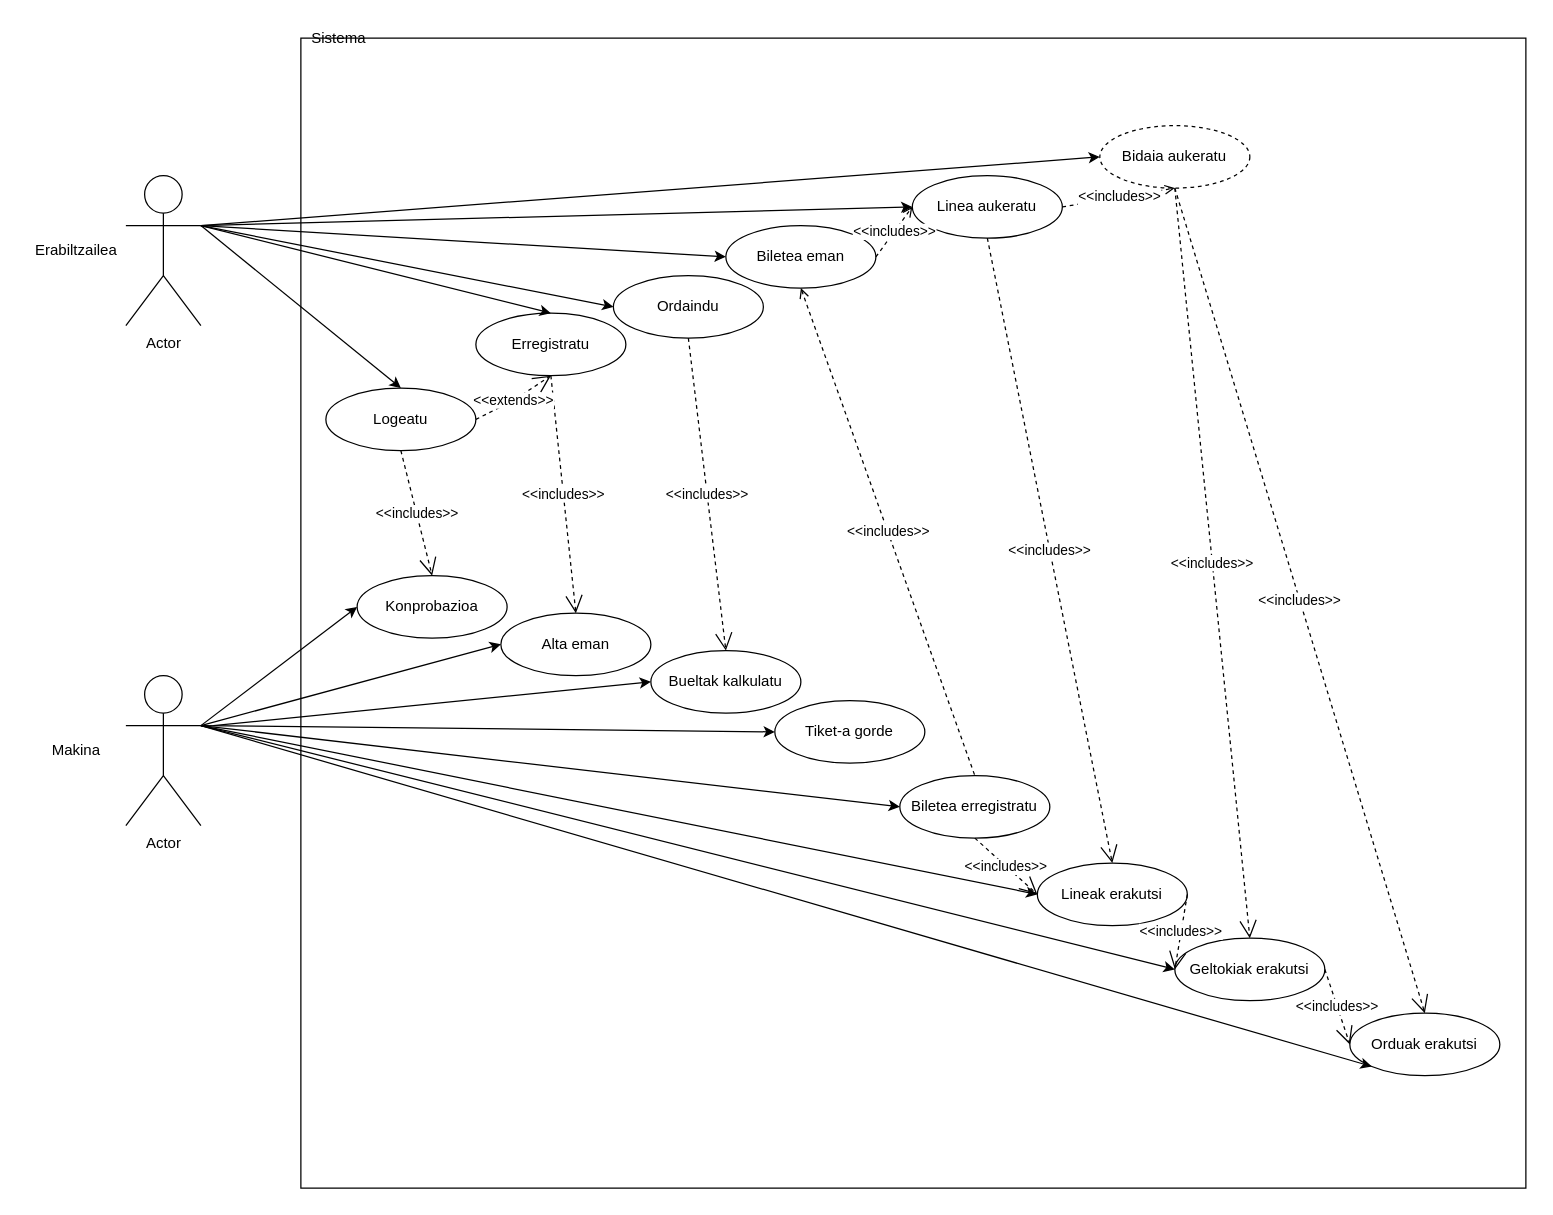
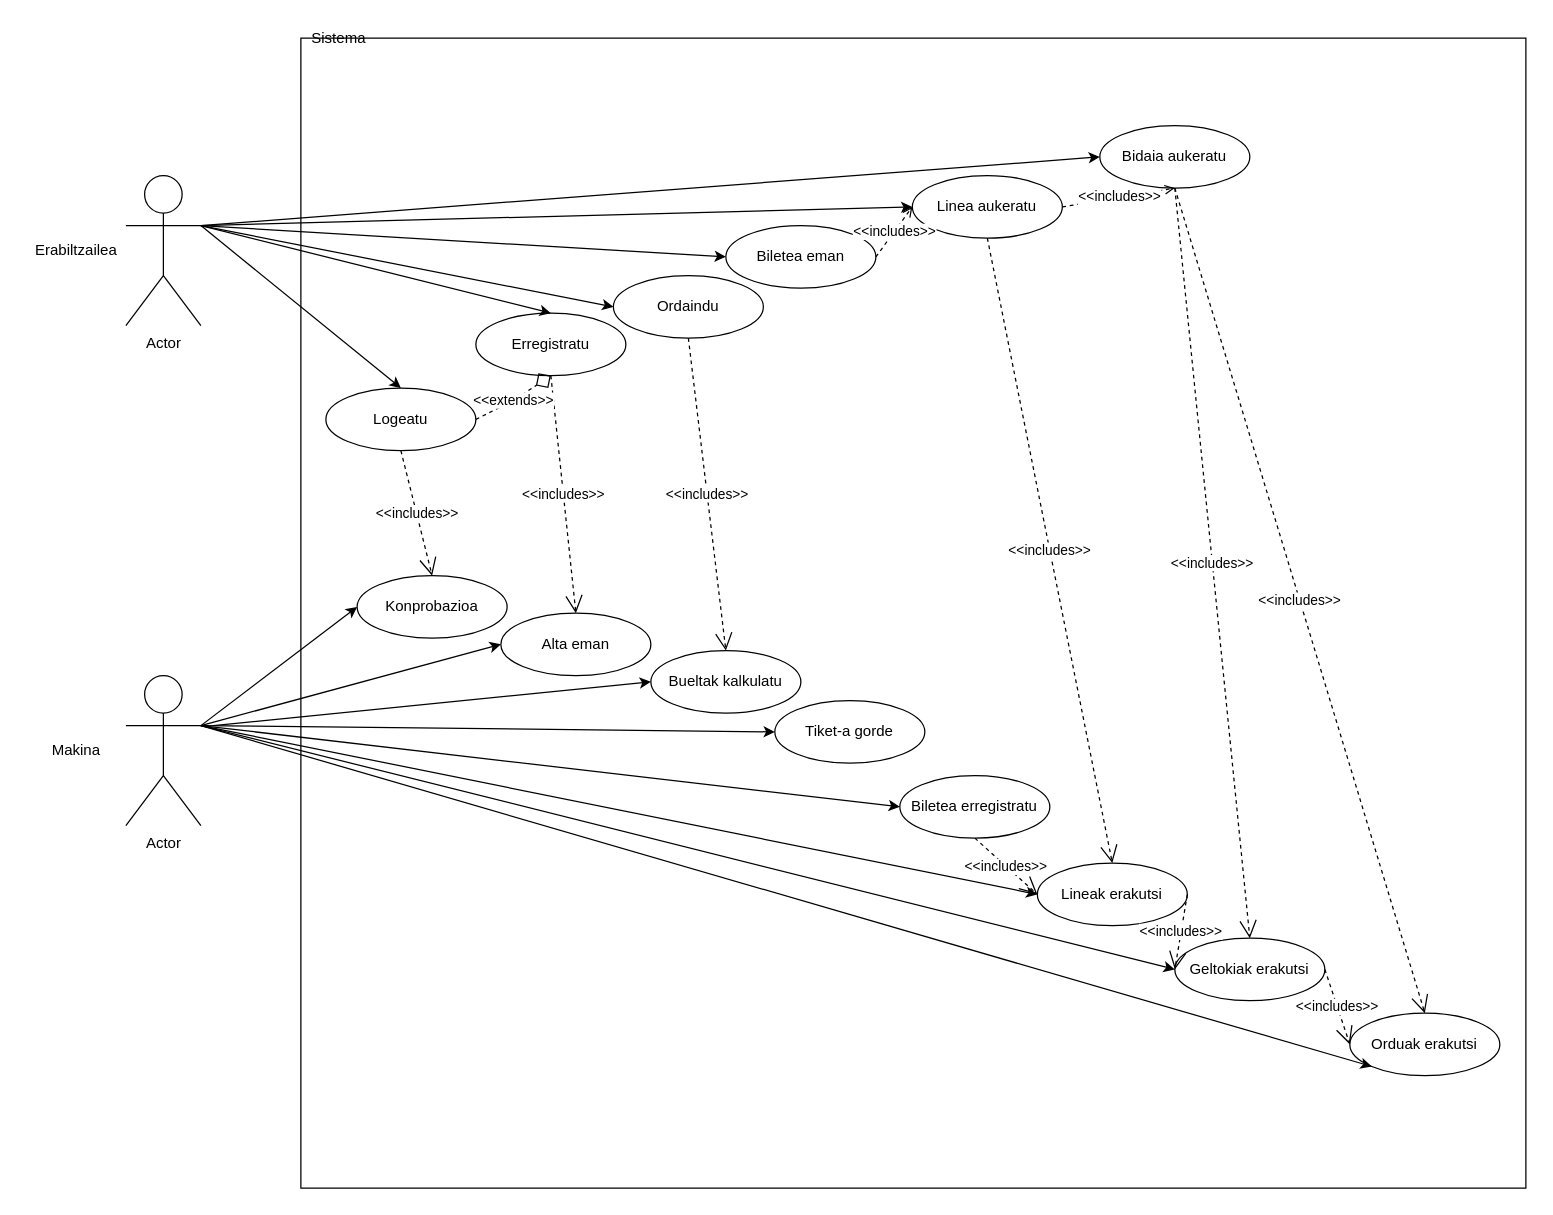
  <mxCell id="0" />
  <mxCell id="1" parent="0" />
  <mxCell id="2" value="" style="rounded=0;whiteSpace=wrap;html=1;" parent="1" vertex="1"><mxGeometry x="240" y="30" width="980" height="920" as="geometry" /></mxCell>
  <mxCell id="3" value="Actor" style="shape=umlActor;verticalLabelPosition=bottom;verticalAlign=top;html=1;outlineConnect=0;" parent="1" vertex="1"><mxGeometry x="100" y="140" width="60" height="120" as="geometry" /></mxCell>
  <mxCell id="4" value="Biletea eman" style="ellipse;whiteSpace=wrap;html=1;" parent="1" vertex="1"><mxGeometry x="580" y="180" width="120" height="50" as="geometry" /></mxCell>
  <mxCell id="5" value="Logeatu&lt;br&gt;" style="ellipse;whiteSpace=wrap;html=1;" parent="1" vertex="1"><mxGeometry x="260" y="310" width="120" height="50" as="geometry" /></mxCell>
  <mxCell id="6" value="Actor" style="shape=umlActor;verticalLabelPosition=bottom;verticalAlign=top;html=1;outlineConnect=0;" parent="1" vertex="1"><mxGeometry x="100" y="540" width="60" height="120" as="geometry" /></mxCell>
  <mxCell id="7" value="Alta eman" style="ellipse;whiteSpace=wrap;html=1;" parent="1" vertex="1"><mxGeometry x="400" y="490" width="120" height="50" as="geometry" /></mxCell>
  <mxCell id="8" value="Konprobazioa" style="ellipse;whiteSpace=wrap;html=1;" parent="1" vertex="1"><mxGeometry x="285" y="460" width="120" height="50" as="geometry" /></mxCell>
  <mxCell id="9" value="Erregistratu" style="ellipse;whiteSpace=wrap;html=1;" parent="1" vertex="1"><mxGeometry x="380" y="250" width="120" height="50" as="geometry" /></mxCell>
  <mxCell id="10" style="edgeStyle=orthogonalEdgeStyle;rounded=0;orthogonalLoop=1;jettySize=auto;html=1;exitX=0.5;exitY=1;exitDx=0;exitDy=0;" parent="1" source="5" target="5" edge="1"><mxGeometry relative="1" as="geometry" /></mxCell>
  <mxCell id="11" value="Lineak erakutsi" style="ellipse;whiteSpace=wrap;html=1;" parent="1" vertex="1"><mxGeometry x="829.17" y="690" width="120" height="50" as="geometry" /></mxCell>
  <mxCell id="12" value="Geltokiak erakutsi" style="ellipse;whiteSpace=wrap;html=1;" parent="1" vertex="1"><mxGeometry x="939.17" y="750" width="120" height="50" as="geometry" /></mxCell>
  <mxCell id="13" value="Linea aukeratu" style="ellipse;whiteSpace=wrap;html=1;" parent="1" vertex="1"><mxGeometry x="729.17" y="140" width="120" height="50" as="geometry" /></mxCell>
- <mxCell id="14" value="Bidaia aukeratu" style="ellipse;whiteSpace=wrap;html=1;dashed=1;" parent="1" vertex="1"><mxGeometry x="879.17" y="100" width="120" height="50" as="geometry" /></mxCell>
+ <mxCell id="14" value="Bidaia aukeratu" style="ellipse;whiteSpace=wrap;html=1;" parent="1" vertex="1"><mxGeometry x="879.17" y="100" width="120" height="50" as="geometry" /></mxCell>
  <mxCell id="15" value="Orduak erakutsi" style="ellipse;whiteSpace=wrap;html=1;" parent="1" vertex="1"><mxGeometry x="1079.17" y="810" width="120" height="50" as="geometry" /></mxCell>
  <mxCell id="16" value="Ordaindu" style="ellipse;whiteSpace=wrap;html=1;" parent="1" vertex="1"><mxGeometry x="490" y="220" width="120" height="50" as="geometry" /></mxCell>
  <mxCell id="17" value="Biletea erregistratu" style="ellipse;whiteSpace=wrap;html=1;" parent="1" vertex="1"><mxGeometry x="719.17" y="620" width="120" height="50" as="geometry" /></mxCell>
  <mxCell id="18" value="Tiket-a gorde" style="ellipse;whiteSpace=wrap;html=1;" parent="1" vertex="1"><mxGeometry x="619.17" y="560" width="120" height="50" as="geometry" /></mxCell>
  <mxCell id="19" value="Bueltak kalkulatu" style="ellipse;whiteSpace=wrap;html=1;" parent="1" vertex="1"><mxGeometry x="520" y="520" width="120" height="50" as="geometry" /></mxCell>
- <mxCell id="20" value="&amp;lt;&amp;lt;includes&amp;gt;&amp;gt;" style="endArrow=none;endSize=12;dashed=1;html=1;rounded=0;entryX=0.5;entryY=0;entryDx=0;entryDy=0;exitX=0.5;exitY=1;exitDx=0;exitDy=0;startArrow=open;startFill=0;endFill=0;" parent="1" source="4" target="17" edge="1"><mxGeometry width="160" relative="1" as="geometry"><mxPoint x="699.17" y="168.67" as="sourcePoint" /><mxPoint x="859.17" y="168.67" as="targetPoint" /></mxGeometry></mxCell>
  <mxCell id="21" value="&amp;lt;&amp;lt;includes&amp;gt;&amp;gt;" style="endArrow=open;endSize=12;dashed=1;html=1;rounded=0;entryX=0.5;entryY=0;entryDx=0;entryDy=0;exitX=0.5;exitY=1;exitDx=0;exitDy=0;" parent="1" source="13" target="11" edge="1"><mxGeometry width="160" relative="1" as="geometry"><mxPoint x="839.17" y="169" as="sourcePoint" /><mxPoint x="829.17" y="420" as="targetPoint" /></mxGeometry></mxCell>
  <mxCell id="22" value="&amp;lt;&amp;lt;includes&amp;gt;&amp;gt;" style="endArrow=open;endSize=12;dashed=1;html=1;rounded=0;entryX=0.5;entryY=0;entryDx=0;entryDy=0;exitX=0.5;exitY=1;exitDx=0;exitDy=0;" parent="1" source="14" target="12" edge="1"><mxGeometry width="160" relative="1" as="geometry"><mxPoint x="989.17" y="168.67" as="sourcePoint" /><mxPoint x="929.17" y="470" as="targetPoint" /></mxGeometry></mxCell>
  <mxCell id="23" value="&amp;lt;&amp;lt;includes&amp;gt;&amp;gt;" style="endArrow=open;endSize=12;dashed=1;html=1;rounded=0;entryX=0.5;entryY=0;entryDx=0;entryDy=0;exitX=0.5;exitY=1;exitDx=0;exitDy=0;" parent="1" source="14" target="15" edge="1"><mxGeometry width="160" relative="1" as="geometry"><mxPoint x="989.17" y="168.67" as="sourcePoint" /><mxPoint x="869.17" y="420" as="targetPoint" /></mxGeometry></mxCell>
  <mxCell id="24" value="&amp;lt;&amp;lt;includes&amp;gt;&amp;gt;" style="endArrow=open;endSize=12;dashed=1;html=1;rounded=0;entryX=0.5;entryY=0;entryDx=0;entryDy=0;exitX=0.5;exitY=1;exitDx=0;exitDy=0;" parent="1" source="16" target="19" edge="1"><mxGeometry width="160" relative="1" as="geometry"><mxPoint x="1020" y="178.67" as="sourcePoint" /><mxPoint x="1010" y="480" as="targetPoint" /></mxGeometry></mxCell>
  <mxCell id="25" value="&amp;lt;&amp;lt;includes&amp;gt;&amp;gt;" style="endArrow=open;endSize=12;dashed=1;html=1;rounded=0;entryX=0.5;entryY=0;entryDx=0;entryDy=0;exitX=0.5;exitY=1;exitDx=0;exitDy=0;" parent="1" source="9" target="7" edge="1"><mxGeometry width="160" relative="1" as="geometry"><mxPoint x="559.996" y="289.998" as="sourcePoint" /><mxPoint x="568.321" y="520.003" as="targetPoint" /></mxGeometry></mxCell>
  <mxCell id="26" value="&amp;lt;&amp;lt;includes&amp;gt;&amp;gt;" style="endArrow=open;endSize=12;dashed=1;html=1;rounded=0;entryX=0.5;entryY=0;entryDx=0;entryDy=0;exitX=0.5;exitY=1;exitDx=0;exitDy=0;" parent="1" source="5" target="8" edge="1"><mxGeometry width="160" relative="1" as="geometry"><mxPoint x="450" y="240" as="sourcePoint" /><mxPoint x="440.442" y="780.001" as="targetPoint" /></mxGeometry></mxCell>
- <mxCell id="27" value="&amp;lt;&amp;lt;extends&amp;gt;&amp;gt;" style="endArrow=open;endSize=12;dashed=1;html=1;rounded=0;exitX=1;exitY=0.5;exitDx=0;exitDy=0;entryX=0.5;entryY=1;entryDx=0;entryDy=0;startArrow=none;startFill=0;endFill=0;" parent="1" source="5" target="9" edge="1"><mxGeometry x="-0.036" width="160" relative="1" as="geometry"><mxPoint x="450" y="240" as="sourcePoint" /><mxPoint x="390" y="140" as="targetPoint" /><Array as="points"><mxPoint x="410" y="320" /></Array><mxPoint as="offset" /></mxGeometry></mxCell>
+ <mxCell id="27" value="&amp;lt;&amp;lt;extends&amp;gt;&amp;gt;" style="endArrow=diamond;endSize=12;dashed=1;html=1;rounded=0;exitX=1;exitY=0.5;exitDx=0;exitDy=0;entryX=0.5;entryY=1;entryDx=0;entryDy=0;startArrow=none;startFill=0;endFill=0;" parent="1" source="5" target="9" edge="1"><mxGeometry x="-0.036" width="160" relative="1" as="geometry"><mxPoint x="450" y="240" as="sourcePoint" /><mxPoint x="390" y="140" as="targetPoint" /><Array as="points"><mxPoint x="410" y="320" /></Array><mxPoint as="offset" /></mxGeometry></mxCell>
  <mxCell id="28" value="&amp;lt;&amp;lt;includes&amp;gt;&amp;gt;" style="endArrow=open;endSize=6;dashed=1;html=1;rounded=0;exitX=1;exitY=0.5;exitDx=0;exitDy=0;entryX=0;entryY=0.5;entryDx=0;entryDy=0;endFill=0;startArrow=none;startFill=0;" parent="1" source="4" target="13" edge="1"><mxGeometry width="160" relative="1" as="geometry"><mxPoint x="639.17" y="110" as="sourcePoint" /><mxPoint x="749.17" y="90" as="targetPoint" /></mxGeometry></mxCell>
  <mxCell id="29" value="&amp;lt;&amp;lt;includes&amp;gt;&amp;gt;" style="endArrow=open;endSize=6;dashed=1;html=1;rounded=0;exitX=1;exitY=0.5;exitDx=0;exitDy=0;entryX=0.5;entryY=1;entryDx=0;entryDy=0;startArrow=none;startFill=0;endFill=0;" parent="1" source="13" target="14" edge="1"><mxGeometry width="160" relative="1" as="geometry"><mxPoint x="799.17" y="120" as="sourcePoint" /><mxPoint x="949.17" y="120" as="targetPoint" /></mxGeometry></mxCell>
  <mxCell id="30" value="&amp;lt;&amp;lt;includes&amp;gt;&amp;gt;" style="endArrow=open;endSize=12;dashed=1;html=1;rounded=0;exitX=0.5;exitY=1;exitDx=0;exitDy=0;entryX=0;entryY=0.5;entryDx=0;entryDy=0;" parent="1" source="17" target="11" edge="1"><mxGeometry width="160" relative="1" as="geometry"><mxPoint x="779.17" y="670" as="sourcePoint" /><mxPoint x="849.17" y="675" as="targetPoint" /></mxGeometry></mxCell>
  <mxCell id="31" value="&amp;lt;&amp;lt;includes&amp;gt;&amp;gt;" style="endArrow=open;endSize=12;dashed=1;html=1;rounded=0;exitX=1;exitY=0.5;exitDx=0;exitDy=0;entryX=0;entryY=0.5;entryDx=0;entryDy=0;" parent="1" source="11" target="12" edge="1"><mxGeometry width="160" relative="1" as="geometry"><mxPoint x="909.17" y="650" as="sourcePoint" /><mxPoint x="999.17" y="780" as="targetPoint" /></mxGeometry></mxCell>
  <mxCell id="32" value="&amp;lt;&amp;lt;includes&amp;gt;&amp;gt;" style="endArrow=open;endSize=12;dashed=1;html=1;rounded=0;entryX=0;entryY=0.5;entryDx=0;entryDy=0;exitX=1;exitY=0.5;exitDx=0;exitDy=0;" parent="1" source="12" target="15" edge="1"><mxGeometry width="160" relative="1" as="geometry"><mxPoint x="999.17" y="780" as="sourcePoint" /><mxPoint x="1099.17" y="620" as="targetPoint" /></mxGeometry></mxCell>
  <mxCell id="33" value="" style="endArrow=classic;html=1;rounded=0;exitX=1;exitY=0.333;exitDx=0;exitDy=0;exitPerimeter=0;entryX=0.5;entryY=0;entryDx=0;entryDy=0;" parent="1" source="3" target="5" edge="1"><mxGeometry width="50" height="50" relative="1" as="geometry"><mxPoint x="640" y="280" as="sourcePoint" /><mxPoint x="690" y="230" as="targetPoint" /></mxGeometry></mxCell>
  <mxCell id="34" value="" style="endArrow=classic;html=1;rounded=0;exitX=1;exitY=0.333;exitDx=0;exitDy=0;exitPerimeter=0;entryX=0.5;entryY=0;entryDx=0;entryDy=0;" parent="1" source="3" target="9" edge="1"><mxGeometry width="50" height="50" relative="1" as="geometry"><mxPoint x="200" y="150" as="sourcePoint" /><mxPoint x="360" y="280" as="targetPoint" /></mxGeometry></mxCell>
  <mxCell id="35" value="" style="endArrow=classic;html=1;rounded=0;exitX=1;exitY=0.333;exitDx=0;exitDy=0;exitPerimeter=0;entryX=0;entryY=0.5;entryDx=0;entryDy=0;" parent="1" target="4" edge="1"><mxGeometry width="50" height="50" relative="1" as="geometry"><mxPoint x="160" y="180" as="sourcePoint" /><mxPoint x="440" y="250" as="targetPoint" /></mxGeometry></mxCell>
  <mxCell id="36" value="" style="endArrow=classic;html=1;rounded=0;exitX=1;exitY=0.333;exitDx=0;exitDy=0;exitPerimeter=0;entryX=0;entryY=0.5;entryDx=0;entryDy=0;" parent="1" edge="1" target="13"><mxGeometry width="50" height="50" relative="1" as="geometry"><mxPoint x="160" y="180" as="sourcePoint" /><mxPoint x="610" y="175" as="targetPoint" /></mxGeometry></mxCell>
  <mxCell id="37" value="" style="endArrow=classic;html=1;rounded=0;entryX=0;entryY=0.5;entryDx=0;entryDy=0;" parent="1" target="14" edge="1"><mxGeometry width="50" height="50" relative="1" as="geometry"><mxPoint x="160" y="180" as="sourcePoint" /><mxPoint x="620" y="170" as="targetPoint" /></mxGeometry></mxCell>
  <mxCell id="38" value="" style="endArrow=classic;html=1;rounded=0;entryX=0;entryY=0.5;entryDx=0;entryDy=0;" parent="1" target="16" edge="1"><mxGeometry width="50" height="50" relative="1" as="geometry"><mxPoint x="160" y="180" as="sourcePoint" /><mxPoint x="770" y="75" as="targetPoint" /></mxGeometry></mxCell>
  <mxCell id="39" value="" style="endArrow=classic;html=1;rounded=0;exitX=1;exitY=0.333;exitDx=0;exitDy=0;exitPerimeter=0;entryX=0;entryY=0.5;entryDx=0;entryDy=0;" parent="1" target="8" edge="1"><mxGeometry width="50" height="50" relative="1" as="geometry"><mxPoint x="160" y="580" as="sourcePoint" /><mxPoint x="320" y="710" as="targetPoint" /></mxGeometry></mxCell>
  <mxCell id="40" value="" style="endArrow=classic;html=1;rounded=0;entryX=0;entryY=0.5;entryDx=0;entryDy=0;" parent="1" target="7" edge="1"><mxGeometry width="50" height="50" relative="1" as="geometry"><mxPoint x="160" y="580" as="sourcePoint" /><mxPoint x="310" y="617.5" as="targetPoint" /></mxGeometry></mxCell>
  <mxCell id="41" value="" style="endArrow=classic;html=1;rounded=0;entryX=0;entryY=0.5;entryDx=0;entryDy=0;exitX=1;exitY=0.333;exitDx=0;exitDy=0;exitPerimeter=0;" parent="1" source="6" target="18" edge="1"><mxGeometry width="50" height="50" relative="1" as="geometry"><mxPoint x="180" y="615" as="sourcePoint" /><mxPoint x="400" y="600" as="targetPoint" /></mxGeometry></mxCell>
  <mxCell id="42" value="" style="endArrow=classic;html=1;rounded=0;entryX=0;entryY=0.5;entryDx=0;entryDy=0;exitX=1;exitY=0.333;exitDx=0;exitDy=0;exitPerimeter=0;" parent="1" source="6" target="17" edge="1"><mxGeometry width="50" height="50" relative="1" as="geometry"><mxPoint x="430" y="625" as="sourcePoint" /><mxPoint x="530" y="670" as="targetPoint" /></mxGeometry></mxCell>
  <mxCell id="43" value="" style="endArrow=classic;html=1;rounded=0;exitX=1;exitY=0.333;exitDx=0;exitDy=0;exitPerimeter=0;entryX=0;entryY=0.5;entryDx=0;entryDy=0;" parent="1" source="6" target="11" edge="1"><mxGeometry width="50" height="50" relative="1" as="geometry"><mxPoint x="250" y="735" as="sourcePoint" /><mxPoint x="590" y="580" as="targetPoint" /></mxGeometry></mxCell>
  <mxCell id="44" value="" style="endArrow=classic;html=1;rounded=0;exitX=1;exitY=0.333;exitDx=0;exitDy=0;exitPerimeter=0;entryX=0;entryY=0.5;entryDx=0;entryDy=0;" parent="1" source="6" target="12" edge="1"><mxGeometry width="50" height="50" relative="1" as="geometry"><mxPoint x="200" y="680" as="sourcePoint" /><mxPoint x="750" y="825" as="targetPoint" /></mxGeometry></mxCell>
  <mxCell id="45" value="" style="endArrow=classic;html=1;rounded=0;entryX=0;entryY=1;entryDx=0;entryDy=0;" parent="1" target="15" edge="1"><mxGeometry width="50" height="50" relative="1" as="geometry"><mxPoint x="160" y="580" as="sourcePoint" /><mxPoint x="970" y="840" as="targetPoint" /></mxGeometry></mxCell>
  <mxCell id="46" value="" style="endArrow=classic;html=1;rounded=0;entryX=0;entryY=0.5;entryDx=0;entryDy=0;" parent="1" target="19" edge="1"><mxGeometry width="50" height="50" relative="1" as="geometry"><mxPoint x="170" y="580" as="sourcePoint" /><mxPoint x="996.717" y="902.313" as="targetPoint" /></mxGeometry></mxCell>
  <mxCell id="47" value="Erabiltzailea" style="text;html=1;align=center;verticalAlign=middle;resizable=0;points=[];autosize=1;strokeColor=none;fillColor=none;" parent="1" vertex="1"><mxGeometry x="20" y="190" width="80" height="20" as="geometry" /></mxCell>
  <mxCell id="48" value="Makina" style="text;html=1;align=center;verticalAlign=middle;resizable=0;points=[];autosize=1;strokeColor=none;fillColor=none;" parent="1" vertex="1"><mxGeometry x="35" y="590" width="50" height="20" as="geometry" /></mxCell>
  <mxCell id="49" value="Sistema" style="text;html=1;align=center;verticalAlign=middle;resizable=0;points=[];autosize=1;strokeColor=none;fillColor=none;" parent="1" vertex="1"><mxGeometry x="240" y="20" width="60" height="20" as="geometry" /></mxCell>
